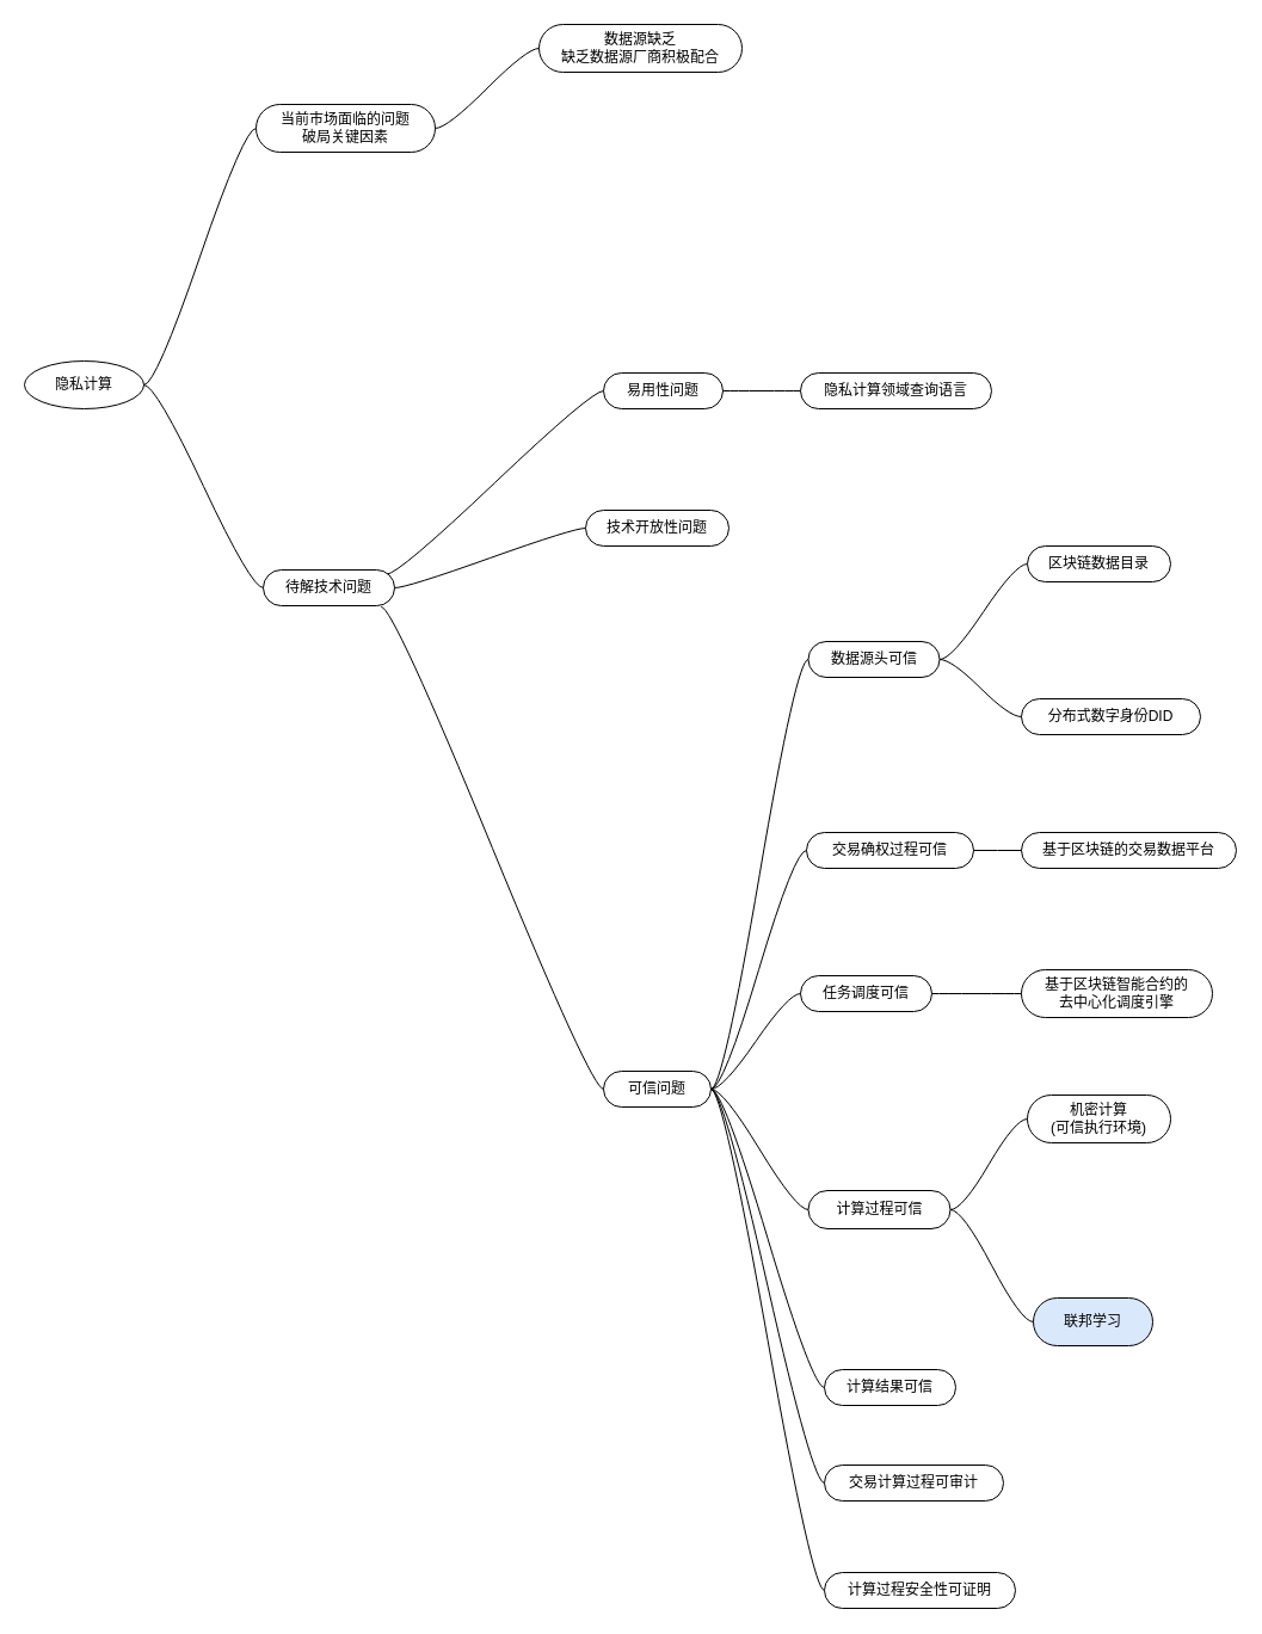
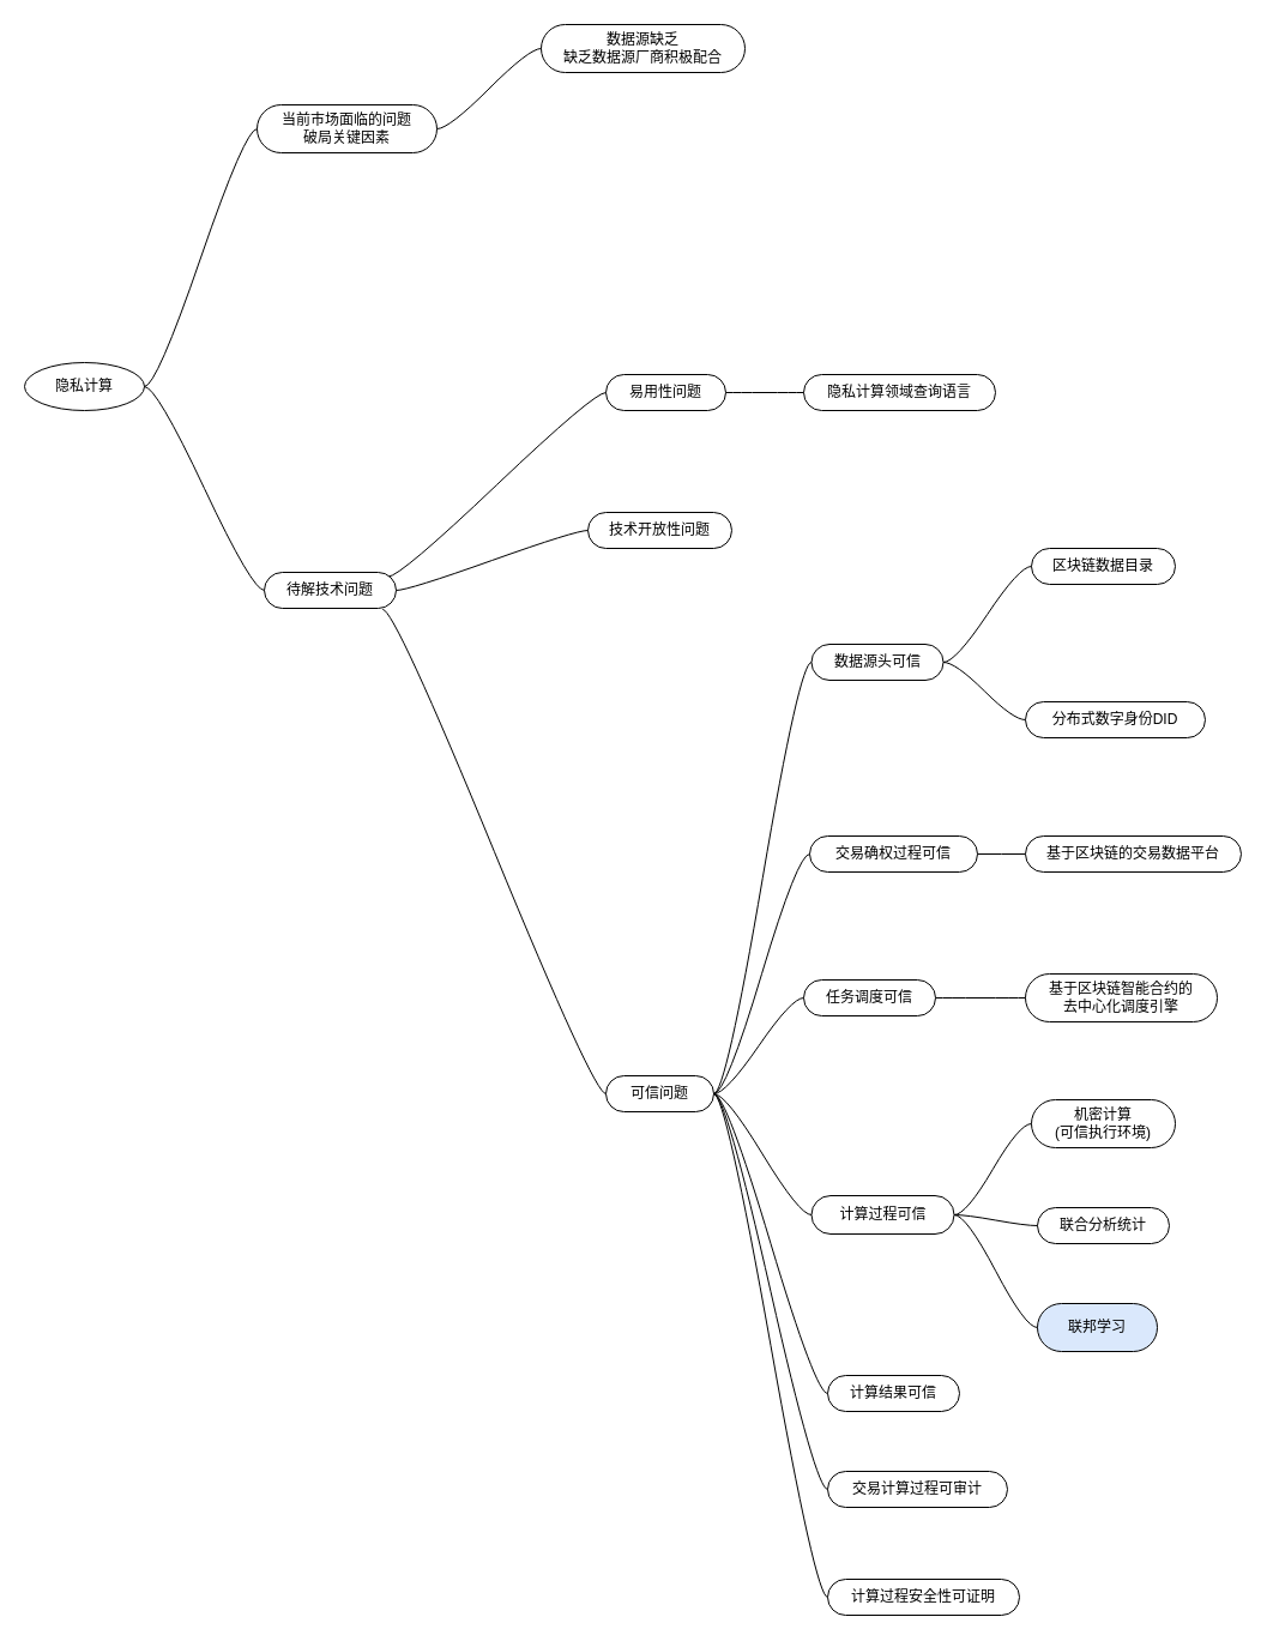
  <mxCell id="0" />
  <mxCell id="1" parent="0" />
  <mxCell id="2" value="隐私计算" style="ellipse;whiteSpace=wrap;html=1;align=center;newEdgeStyle={&quot;edgeStyle&quot;:&quot;entityRelationEdgeStyle&quot;,&quot;startArrow&quot;:&quot;none&quot;,&quot;endArrow&quot;:&quot;none&quot;,&quot;segment&quot;:10,&quot;curved&quot;:1};treeFolding=1;treeMoving=1;" vertex="1" parent="1"><mxGeometry x="20" y="302" width="100" height="40" as="geometry" /></mxCell>
  <mxCell id="3" value="当前市场面临的问题&lt;br&gt;破局关键因素" style="whiteSpace=wrap;html=1;rounded=1;arcSize=50;align=center;verticalAlign=middle;strokeWidth=1;autosize=1;spacing=4;treeFolding=1;treeMoving=1;newEdgeStyle={&quot;edgeStyle&quot;:&quot;entityRelationEdgeStyle&quot;,&quot;startArrow&quot;:&quot;none&quot;,&quot;endArrow&quot;:&quot;none&quot;,&quot;segment&quot;:10,&quot;curved&quot;:1};" vertex="1" parent="1"><mxGeometry x="214" y="87" width="150" height="40" as="geometry" /></mxCell>
  <mxCell id="4" value="" style="edgeStyle=entityRelationEdgeStyle;startArrow=none;endArrow=none;segment=10;curved=1;rounded=0;exitX=1;exitY=0.5;exitDx=0;exitDy=0;" edge="1" target="3" parent="1" source="2"><mxGeometry relative="1" as="geometry"><mxPoint x="300" y="297" as="sourcePoint" /></mxGeometry></mxCell>
  <mxCell id="5" value="可信问题" style="whiteSpace=wrap;html=1;rounded=1;arcSize=50;align=center;verticalAlign=middle;strokeWidth=1;autosize=1;spacing=4;treeFolding=1;treeMoving=1;newEdgeStyle={&quot;edgeStyle&quot;:&quot;entityRelationEdgeStyle&quot;,&quot;startArrow&quot;:&quot;none&quot;,&quot;endArrow&quot;:&quot;none&quot;,&quot;segment&quot;:10,&quot;curved&quot;:1};" vertex="1" parent="1"><mxGeometry x="505" y="897" width="90" height="30" as="geometry" /></mxCell>
  <mxCell id="6" value="" style="edgeStyle=entityRelationEdgeStyle;startArrow=none;endArrow=none;segment=10;curved=1;rounded=0;exitX=0.898;exitY=1.03;exitDx=0;exitDy=0;exitPerimeter=0;" edge="1" target="5" parent="1" source="35"><mxGeometry relative="1" as="geometry"><mxPoint x="320" y="717" as="sourcePoint" /></mxGeometry></mxCell>
  <mxCell id="7" value="机密计算&lt;br&gt;(可信执行环境)" style="whiteSpace=wrap;html=1;rounded=1;arcSize=50;align=center;verticalAlign=middle;strokeWidth=1;autosize=1;spacing=4;treeFolding=1;treeMoving=1;newEdgeStyle={&quot;edgeStyle&quot;:&quot;entityRelationEdgeStyle&quot;,&quot;startArrow&quot;:&quot;none&quot;,&quot;endArrow&quot;:&quot;none&quot;,&quot;segment&quot;:10,&quot;curved&quot;:1};" vertex="1" parent="1"><mxGeometry x="860" y="917" width="120" height="40" as="geometry" /></mxCell>
  <mxCell id="8" value="" style="edgeStyle=entityRelationEdgeStyle;startArrow=none;endArrow=none;segment=10;curved=1;rounded=0;exitX=1;exitY=0.5;exitDx=0;exitDy=0;" edge="1" target="7" parent="1" source="13"><mxGeometry relative="1" as="geometry"><mxPoint x="550" y="697" as="sourcePoint" /></mxGeometry></mxCell>
+ <mxCell id="9" value="联合分析统计" style="whiteSpace=wrap;html=1;rounded=1;arcSize=50;align=center;verticalAlign=middle;strokeWidth=1;autosize=1;spacing=4;treeFolding=1;treeMoving=1;newEdgeStyle={&quot;edgeStyle&quot;:&quot;entityRelationEdgeStyle&quot;,&quot;startArrow&quot;:&quot;none&quot;,&quot;endArrow&quot;:&quot;none&quot;,&quot;segment&quot;:10,&quot;curved&quot;:1};" vertex="1" parent="1"><mxGeometry x="865" y="1007" width="110" height="30" as="geometry" /></mxCell>
+ <mxCell id="10" value="" style="edgeStyle=entityRelationEdgeStyle;startArrow=none;endArrow=none;segment=10;curved=1;rounded=0;" edge="1" target="9" parent="1" source="13"><mxGeometry relative="1" as="geometry"><mxPoint x="634" y="887" as="sourcePoint" /></mxGeometry></mxCell>
  <mxCell id="11" value="联邦学习" style="whiteSpace=wrap;html=1;rounded=1;arcSize=50;align=center;verticalAlign=middle;strokeWidth=1;autosize=1;spacing=4;treeFolding=1;treeMoving=1;newEdgeStyle={&quot;edgeStyle&quot;:&quot;entityRelationEdgeStyle&quot;,&quot;startArrow&quot;:&quot;none&quot;,&quot;endArrow&quot;:&quot;none&quot;,&quot;segment&quot;:10,&quot;curved&quot;:1};fillColor=#dae8fc;" vertex="1" parent="1"><mxGeometry x="865" y="1087" width="100" height="40" as="geometry" /></mxCell>
  <mxCell id="12" value="" style="edgeStyle=entityRelationEdgeStyle;startArrow=none;endArrow=none;segment=10;curved=1;rounded=0;exitX=1;exitY=0.5;exitDx=0;exitDy=0;" edge="1" target="11" parent="1" source="13"><mxGeometry relative="1" as="geometry"><mxPoint x="620" y="1017" as="sourcePoint" /></mxGeometry></mxCell>
  <mxCell id="13" value="计算过程可信" style="whiteSpace=wrap;html=1;rounded=1;arcSize=50;align=center;verticalAlign=middle;strokeWidth=1;autosize=1;spacing=4;treeFolding=1;treeMoving=1;newEdgeStyle={&quot;edgeStyle&quot;:&quot;entityRelationEdgeStyle&quot;,&quot;startArrow&quot;:&quot;none&quot;,&quot;endArrow&quot;:&quot;none&quot;,&quot;segment&quot;:10,&quot;curved&quot;:1};" vertex="1" parent="1"><mxGeometry x="676.5" y="997" width="119" height="32" as="geometry" /></mxCell>
  <mxCell id="14" value="" style="edgeStyle=entityRelationEdgeStyle;startArrow=none;endArrow=none;segment=10;curved=1;rounded=0;exitX=1;exitY=0.5;exitDx=0;exitDy=0;" edge="1" target="13" parent="1" source="5"><mxGeometry relative="1" as="geometry"><mxPoint x="590" y="847" as="sourcePoint" /></mxGeometry></mxCell>
  <mxCell id="15" value="数据源头可信" style="whiteSpace=wrap;html=1;rounded=1;arcSize=50;align=center;verticalAlign=middle;strokeWidth=1;autosize=1;spacing=4;treeFolding=1;treeMoving=1;newEdgeStyle={&quot;edgeStyle&quot;:&quot;entityRelationEdgeStyle&quot;,&quot;startArrow&quot;:&quot;none&quot;,&quot;endArrow&quot;:&quot;none&quot;,&quot;segment&quot;:10,&quot;curved&quot;:1};" vertex="1" parent="1"><mxGeometry x="676.5" y="537" width="110" height="30" as="geometry" /></mxCell>
  <mxCell id="16" value="" style="edgeStyle=entityRelationEdgeStyle;startArrow=none;endArrow=none;segment=10;curved=1;rounded=0;exitX=1;exitY=0.5;exitDx=0;exitDy=0;" edge="1" target="15" parent="1" source="5"><mxGeometry relative="1" as="geometry"><mxPoint x="550" y="737" as="sourcePoint" /></mxGeometry></mxCell>
  <mxCell id="17" value="交易确权过程可信" style="whiteSpace=wrap;html=1;rounded=1;arcSize=50;align=center;verticalAlign=middle;strokeWidth=1;autosize=1;spacing=4;treeFolding=1;treeMoving=1;newEdgeStyle={&quot;edgeStyle&quot;:&quot;entityRelationEdgeStyle&quot;,&quot;startArrow&quot;:&quot;none&quot;,&quot;endArrow&quot;:&quot;none&quot;,&quot;segment&quot;:10,&quot;curved&quot;:1};" vertex="1" parent="1"><mxGeometry x="675" y="697" width="140" height="30" as="geometry" /></mxCell>
  <mxCell id="18" value="" style="edgeStyle=entityRelationEdgeStyle;startArrow=none;endArrow=none;segment=10;curved=1;rounded=0;exitX=1;exitY=0.5;exitDx=0;exitDy=0;" edge="1" target="17" parent="1" source="5"><mxGeometry relative="1" as="geometry"><mxPoint x="655.5" y="667" as="sourcePoint" /></mxGeometry></mxCell>
  <mxCell id="19" value="任务调度可信" style="whiteSpace=wrap;html=1;rounded=1;arcSize=50;align=center;verticalAlign=middle;strokeWidth=1;autosize=1;spacing=4;treeFolding=1;treeMoving=1;newEdgeStyle={&quot;edgeStyle&quot;:&quot;entityRelationEdgeStyle&quot;,&quot;startArrow&quot;:&quot;none&quot;,&quot;endArrow&quot;:&quot;none&quot;,&quot;segment&quot;:10,&quot;curved&quot;:1};" vertex="1" parent="1"><mxGeometry x="670" y="817" width="110" height="30" as="geometry" /></mxCell>
  <mxCell id="20" value="" style="edgeStyle=entityRelationEdgeStyle;startArrow=none;endArrow=none;segment=10;curved=1;rounded=0;exitX=1;exitY=0.5;exitDx=0;exitDy=0;" edge="1" target="19" parent="1" source="5"><mxGeometry relative="1" as="geometry"><mxPoint x="662.5" y="737" as="sourcePoint" /></mxGeometry></mxCell>
  <mxCell id="21" value="基于区块链智能合约的&lt;br&gt;去中心化调度引擎" style="whiteSpace=wrap;html=1;rounded=1;arcSize=50;align=center;verticalAlign=middle;strokeWidth=1;autosize=1;spacing=4;treeFolding=1;treeMoving=1;newEdgeStyle={&quot;edgeStyle&quot;:&quot;entityRelationEdgeStyle&quot;,&quot;startArrow&quot;:&quot;none&quot;,&quot;endArrow&quot;:&quot;none&quot;,&quot;segment&quot;:10,&quot;curved&quot;:1};" vertex="1" parent="1"><mxGeometry x="855" y="812" width="160" height="40" as="geometry" /></mxCell>
  <mxCell id="22" value="" style="edgeStyle=entityRelationEdgeStyle;startArrow=none;endArrow=none;segment=10;curved=1;rounded=0;exitX=1;exitY=0.5;exitDx=0;exitDy=0;" edge="1" target="21" parent="1" source="19"><mxGeometry relative="1" as="geometry"><mxPoint x="860" y="717" as="sourcePoint" /></mxGeometry></mxCell>
  <mxCell id="23" value="基于区块链的交易数据平台" style="whiteSpace=wrap;html=1;rounded=1;arcSize=50;align=center;verticalAlign=middle;strokeWidth=1;autosize=1;spacing=4;treeFolding=1;treeMoving=1;newEdgeStyle={&quot;edgeStyle&quot;:&quot;entityRelationEdgeStyle&quot;,&quot;startArrow&quot;:&quot;none&quot;,&quot;endArrow&quot;:&quot;none&quot;,&quot;segment&quot;:10,&quot;curved&quot;:1};" vertex="1" parent="1"><mxGeometry x="855" y="697" width="180" height="30" as="geometry" /></mxCell>
  <mxCell id="24" value="" style="edgeStyle=entityRelationEdgeStyle;startArrow=none;endArrow=none;segment=10;curved=1;rounded=0;" edge="1" target="23" parent="1" source="17"><mxGeometry relative="1" as="geometry"><mxPoint x="900" y="677" as="sourcePoint" /></mxGeometry></mxCell>
  <mxCell id="25" value="区块链数据目录" style="whiteSpace=wrap;html=1;rounded=1;arcSize=50;align=center;verticalAlign=middle;strokeWidth=1;autosize=1;spacing=4;treeFolding=1;treeMoving=1;newEdgeStyle={&quot;edgeStyle&quot;:&quot;entityRelationEdgeStyle&quot;,&quot;startArrow&quot;:&quot;none&quot;,&quot;endArrow&quot;:&quot;none&quot;,&quot;segment&quot;:10,&quot;curved&quot;:1};" vertex="1" parent="1"><mxGeometry x="860" y="457" width="120" height="30" as="geometry" /></mxCell>
  <mxCell id="26" value="" style="edgeStyle=entityRelationEdgeStyle;startArrow=none;endArrow=none;segment=10;curved=1;rounded=0;exitX=1;exitY=0.5;exitDx=0;exitDy=0;" edge="1" target="25" parent="1" source="15"><mxGeometry relative="1" as="geometry"><mxPoint x="868" y="557" as="sourcePoint" /></mxGeometry></mxCell>
  <mxCell id="27" value="计算过程安全性可证明" style="whiteSpace=wrap;html=1;rounded=1;arcSize=50;align=center;verticalAlign=middle;strokeWidth=1;autosize=1;spacing=4;treeFolding=1;treeMoving=1;newEdgeStyle={&quot;edgeStyle&quot;:&quot;entityRelationEdgeStyle&quot;,&quot;startArrow&quot;:&quot;none&quot;,&quot;endArrow&quot;:&quot;none&quot;,&quot;segment&quot;:10,&quot;curved&quot;:1};" vertex="1" parent="1"><mxGeometry x="690" y="1317" width="160" height="30" as="geometry" /></mxCell>
  <mxCell id="28" value="" style="edgeStyle=entityRelationEdgeStyle;startArrow=none;endArrow=none;segment=10;curved=1;rounded=0;exitX=1;exitY=0.5;exitDx=0;exitDy=0;" edge="1" target="27" parent="1" source="5"><mxGeometry relative="1" as="geometry"><mxPoint x="660" y="1187" as="sourcePoint" /></mxGeometry></mxCell>
  <mxCell id="29" value="计算结果可信" style="whiteSpace=wrap;html=1;rounded=1;arcSize=50;align=center;verticalAlign=middle;strokeWidth=1;autosize=1;spacing=4;treeFolding=1;treeMoving=1;newEdgeStyle={&quot;edgeStyle&quot;:&quot;entityRelationEdgeStyle&quot;,&quot;startArrow&quot;:&quot;none&quot;,&quot;endArrow&quot;:&quot;none&quot;,&quot;segment&quot;:10,&quot;curved&quot;:1};" vertex="1" parent="1"><mxGeometry x="690" y="1147" width="110" height="30" as="geometry" /></mxCell>
  <mxCell id="30" value="" style="edgeStyle=entityRelationEdgeStyle;startArrow=none;endArrow=none;segment=10;curved=1;rounded=0;exitX=1;exitY=0.5;exitDx=0;exitDy=0;" edge="1" target="29" parent="1" source="5"><mxGeometry relative="1" as="geometry"><mxPoint x="680" y="1187" as="sourcePoint" /></mxGeometry></mxCell>
  <mxCell id="31" value="数据源缺乏&lt;br&gt;缺乏数据源厂商积极配合" style="whiteSpace=wrap;html=1;rounded=1;arcSize=50;align=center;verticalAlign=middle;strokeWidth=1;autosize=1;spacing=4;treeFolding=1;treeMoving=1;newEdgeStyle={&quot;edgeStyle&quot;:&quot;entityRelationEdgeStyle&quot;,&quot;startArrow&quot;:&quot;none&quot;,&quot;endArrow&quot;:&quot;none&quot;,&quot;segment&quot;:10,&quot;curved&quot;:1};" vertex="1" parent="1"><mxGeometry x="451" y="20" width="170" height="40" as="geometry" /></mxCell>
  <mxCell id="32" value="" style="edgeStyle=entityRelationEdgeStyle;startArrow=none;endArrow=none;segment=10;curved=1;rounded=0;exitX=1;exitY=0.5;exitDx=0;exitDy=0;" edge="1" target="31" parent="1" source="3"><mxGeometry relative="1" as="geometry"><mxPoint x="670" y="57" as="sourcePoint" /></mxGeometry></mxCell>
  <mxCell id="33" value="易用性问题" style="whiteSpace=wrap;html=1;rounded=1;arcSize=50;align=center;verticalAlign=middle;strokeWidth=1;autosize=1;spacing=4;treeFolding=1;treeMoving=1;newEdgeStyle={&quot;edgeStyle&quot;:&quot;entityRelationEdgeStyle&quot;,&quot;startArrow&quot;:&quot;none&quot;,&quot;endArrow&quot;:&quot;none&quot;,&quot;segment&quot;:10,&quot;curved&quot;:1};" vertex="1" parent="1"><mxGeometry x="505" y="312" width="100" height="30" as="geometry" /></mxCell>
  <mxCell id="34" value="" style="edgeStyle=entityRelationEdgeStyle;startArrow=none;endArrow=none;segment=10;curved=1;rounded=0;exitX=0.939;exitY=0.121;exitDx=0;exitDy=0;exitPerimeter=0;" edge="1" target="33" parent="1" source="35"><mxGeometry relative="1" as="geometry"><mxPoint x="350" y="457" as="sourcePoint" /></mxGeometry></mxCell>
  <mxCell id="35" value="待解技术问题" style="whiteSpace=wrap;html=1;rounded=1;arcSize=50;align=center;verticalAlign=middle;strokeWidth=1;autosize=1;spacing=4;treeFolding=1;treeMoving=1;newEdgeStyle={&quot;edgeStyle&quot;:&quot;entityRelationEdgeStyle&quot;,&quot;startArrow&quot;:&quot;none&quot;,&quot;endArrow&quot;:&quot;none&quot;,&quot;segment&quot;:10,&quot;curved&quot;:1};" vertex="1" parent="1"><mxGeometry x="220" y="477" width="110" height="30" as="geometry" /></mxCell>
  <mxCell id="36" value="" style="edgeStyle=entityRelationEdgeStyle;startArrow=none;endArrow=none;segment=10;curved=1;rounded=0;exitX=1;exitY=0.5;exitDx=0;exitDy=0;" edge="1" target="35" parent="1" source="2"><mxGeometry relative="1" as="geometry"><mxPoint x="180" y="567" as="sourcePoint" /></mxGeometry></mxCell>
  <mxCell id="37" value="技术开放性问题" style="whiteSpace=wrap;html=1;rounded=1;arcSize=50;align=center;verticalAlign=middle;strokeWidth=1;autosize=1;spacing=4;treeFolding=1;treeMoving=1;newEdgeStyle={&quot;edgeStyle&quot;:&quot;entityRelationEdgeStyle&quot;,&quot;startArrow&quot;:&quot;none&quot;,&quot;endArrow&quot;:&quot;none&quot;,&quot;segment&quot;:10,&quot;curved&quot;:1};" vertex="1" parent="1"><mxGeometry x="490" y="427" width="120" height="30" as="geometry" /></mxCell>
  <mxCell id="38" value="" style="edgeStyle=entityRelationEdgeStyle;startArrow=none;endArrow=none;segment=10;curved=1;rounded=0;" edge="1" target="37" parent="1" source="35"><mxGeometry relative="1" as="geometry"><mxPoint x="468" y="612" as="sourcePoint" /></mxGeometry></mxCell>
  <mxCell id="39" value="隐私计算领域查询语言" style="whiteSpace=wrap;html=1;rounded=1;arcSize=50;align=center;verticalAlign=middle;strokeWidth=1;autosize=1;spacing=4;treeFolding=1;treeMoving=1;newEdgeStyle={&quot;edgeStyle&quot;:&quot;entityRelationEdgeStyle&quot;,&quot;startArrow&quot;:&quot;none&quot;,&quot;endArrow&quot;:&quot;none&quot;,&quot;segment&quot;:10,&quot;curved&quot;:1};" vertex="1" parent="1"><mxGeometry x="670" y="312" width="160" height="30" as="geometry" /></mxCell>
  <mxCell id="40" value="" style="edgeStyle=entityRelationEdgeStyle;startArrow=none;endArrow=none;segment=10;curved=1;rounded=0;exitX=1;exitY=0.5;exitDx=0;exitDy=0;" edge="1" target="39" parent="1" source="33"><mxGeometry relative="1" as="geometry"><mxPoint x="668" y="357" as="sourcePoint" /></mxGeometry></mxCell>
  <mxCell id="41" value="分布式数字身份DID" style="whiteSpace=wrap;html=1;rounded=1;arcSize=50;align=center;verticalAlign=middle;strokeWidth=1;autosize=1;spacing=4;treeFolding=1;treeMoving=1;newEdgeStyle={&quot;edgeStyle&quot;:&quot;entityRelationEdgeStyle&quot;,&quot;startArrow&quot;:&quot;none&quot;,&quot;endArrow&quot;:&quot;none&quot;,&quot;segment&quot;:10,&quot;curved&quot;:1};" vertex="1" parent="1"><mxGeometry x="855" y="585" width="150" height="30" as="geometry" /></mxCell>
  <mxCell id="42" value="" style="edgeStyle=entityRelationEdgeStyle;startArrow=none;endArrow=none;segment=10;curved=1;rounded=0;" edge="1" target="41" parent="1" source="15"><mxGeometry relative="1" as="geometry"><mxPoint x="980" y="612" as="sourcePoint" /></mxGeometry></mxCell>
  <mxCell id="43" value="交易计算过程可审计" style="whiteSpace=wrap;html=1;rounded=1;arcSize=50;align=center;verticalAlign=middle;strokeWidth=1;autosize=1;spacing=4;treeFolding=1;treeMoving=1;newEdgeStyle={&quot;edgeStyle&quot;:&quot;entityRelationEdgeStyle&quot;,&quot;startArrow&quot;:&quot;none&quot;,&quot;endArrow&quot;:&quot;none&quot;,&quot;segment&quot;:10,&quot;curved&quot;:1};" vertex="1" parent="1"><mxGeometry x="690" y="1227" width="150" height="30" as="geometry" /></mxCell>
  <mxCell id="44" value="" style="edgeStyle=entityRelationEdgeStyle;startArrow=none;endArrow=none;segment=10;curved=1;rounded=0;exitX=1;exitY=0.5;exitDx=0;exitDy=0;" edge="1" target="43" parent="1" source="5"><mxGeometry relative="1" as="geometry"><mxPoint x="660" y="1437" as="sourcePoint" /></mxGeometry></mxCell>
